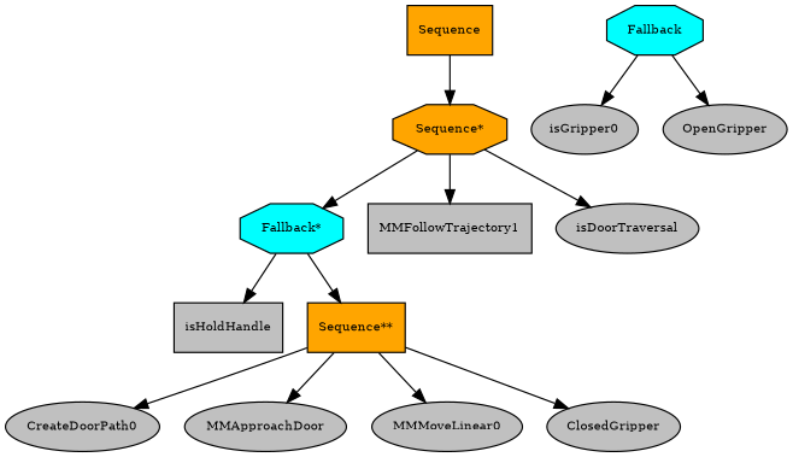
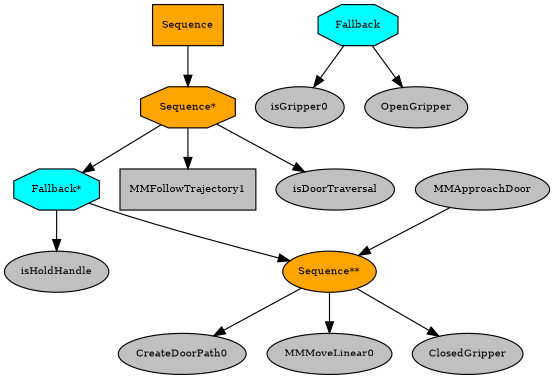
  digraph {
    fontname="times-roman"
    ordering=out
    node [fillcolor=gray fontcolor=black fontname="times-roman" fontsize=9 shape=ellipse style=filled]
    edge [fontname="times-roman"]
    n1 [fillcolor=orange label=Sequence shape=box]
    n2 [fillcolor=orange label="Sequence*" shape=octagon]
    n3 [fillcolor=cyan label=Fallback shape=octagon]
    n4 [label=isGripper0]
    n5 [label=OpenGripper]
    n6 [fillcolor=cyan label="Fallback*" shape=octagon]
    n7 [label=MMFollowTrajectory1 shape=box]
    n8 [label=isDoorTraversal]
-   n9 [label=isHoldHandle shape=box]
-   n10 [fillcolor=orange label="Sequence**" shape=box]
+   n9 [label=isHoldHandle]
+   n10 [fillcolor=orange label="Sequence**"]
    n11 [label=CreateDoorPath0]
    n12 [label=MMApproachDoor]
    n13 [label=MMMoveLinear0]
    n14 [label=ClosedGripper]
    n1 -> n2
    n2 -> n6
    n2 -> n7
    n2 -> n8
    n3 -> n4
    n3 -> n5
    n6 -> n9
    n6 -> n10
    n10 -> n11
-   n10 -> n12
+   n12 -> n10
    n10 -> n13
    n10 -> n14
  }
